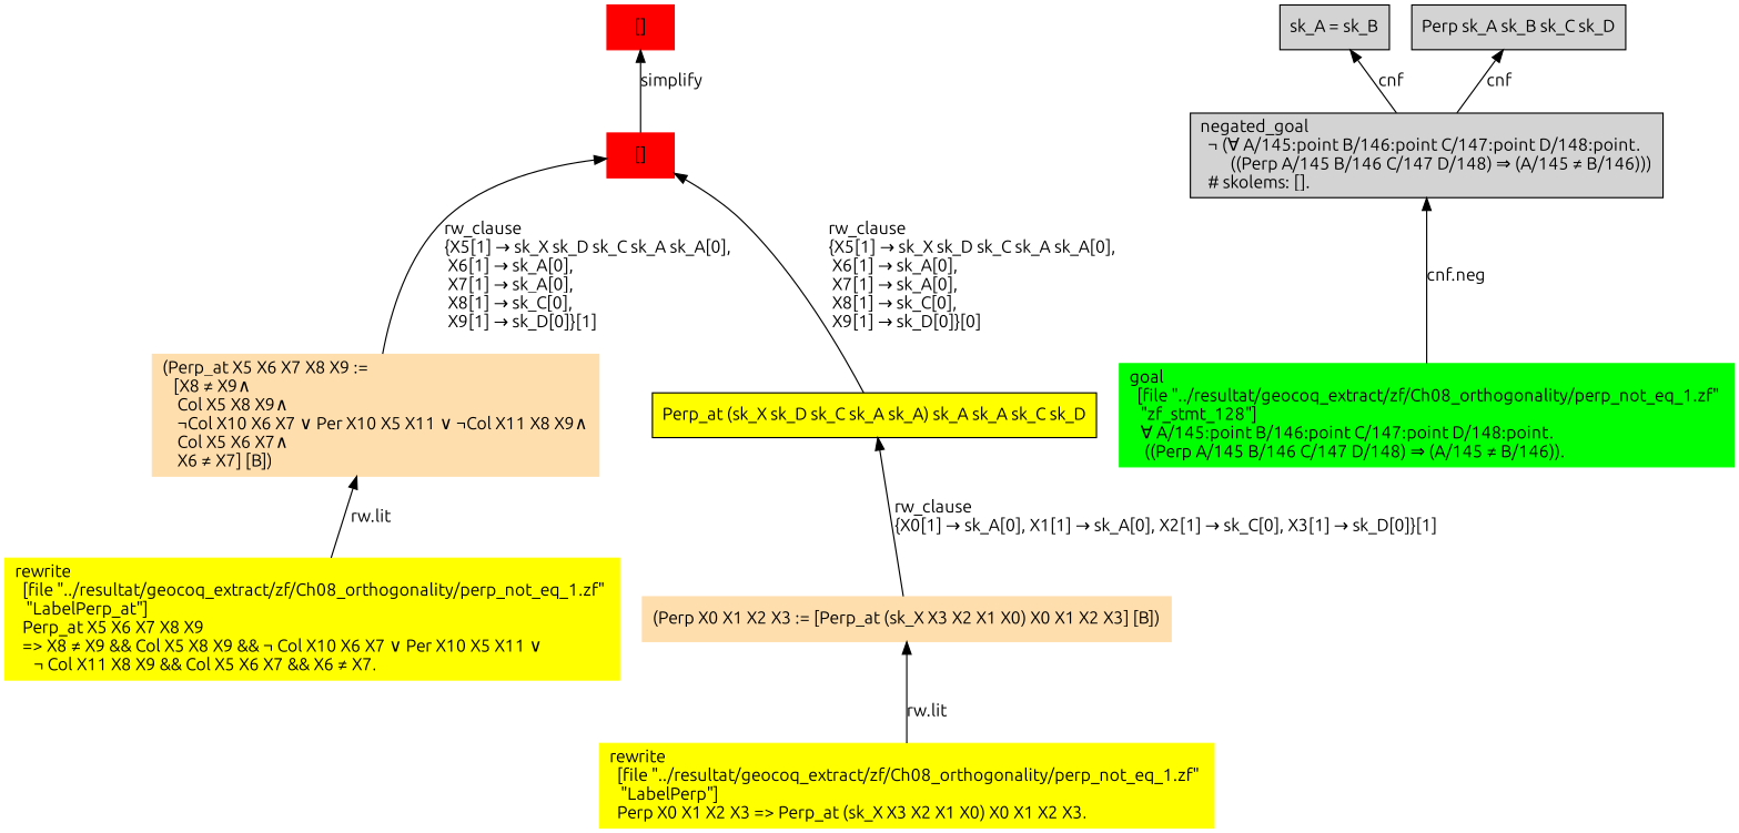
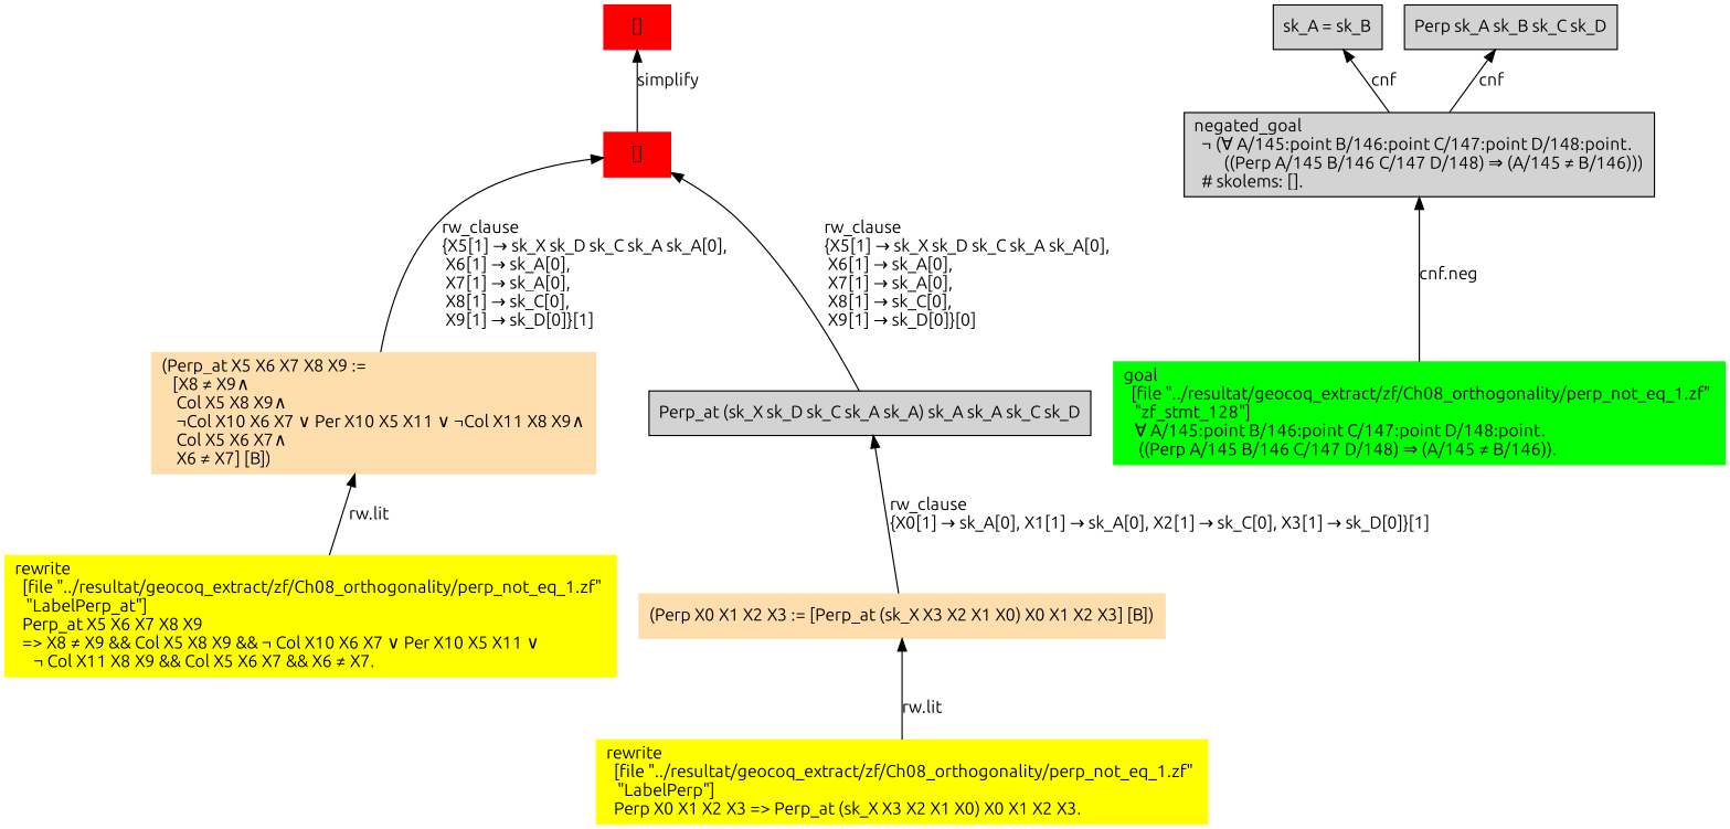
  digraph {
    fontname=Ubuntu
    node [fontname=Ubuntu shape=box style=filled]
    edge [dir=back fontname=Ubuntu]
    n1 [color=red label="[]"]
    n2 [color=red label="[]"]
    n3 [color=navajowhite label="(Perp_at X5 X6 X7 X8 X9 :=\l   [X8 ≠ X9∧\l    Col X5 X8 X9∧\l    ¬Col X10 X6 X7 ∨ Per X10 X5 X11 ∨ ¬Col X11 X8 X9∧\l    Col X5 X6 X7∧\l    X6 ≠ X7] [B])\l"]
-   n4 [label="Perp_at (sk_X sk_D sk_C sk_A sk_A) sk_A sk_A sk_C sk_D\l" fillcolor=yellow]
+   n4 [label="Perp_at (sk_X sk_D sk_C sk_A sk_A) sk_A sk_A sk_C sk_D\l"]
    n5 [color=yellow label="rewrite\l  [file \"../resultat/geocoq_extract/zf/Ch08_orthogonality/perp_not_eq_1.zf\" \l   \"LabelPerp_at\"]\l  Perp_at X5 X6 X7 X8 X9\l  =\> X8 ≠ X9 && Col X5 X8 X9 && ¬ Col X10 X6 X7 ∨ Per X10 X5 X11 ∨ \l     ¬ Col X11 X8 X9 && Col X5 X6 X7 && X6 ≠ X7.\l"]
    n6 [color=navajowhite label="(Perp X0 X1 X2 X3 := [Perp_at (sk_X X3 X2 X1 X0) X0 X1 X2 X3] [B])\l"]
    n7 [color=yellow label="rewrite\l  [file \"../resultat/geocoq_extract/zf/Ch08_orthogonality/perp_not_eq_1.zf\" \l   \"LabelPerp\"]\l  Perp X0 X1 X2 X3 =\> Perp_at (sk_X X3 X2 X1 X0) X0 X1 X2 X3.\l"]
    n8 [label="sk_A = sk_B\l"]
    n9 [label="negated_goal\l  ¬ (∀ A/145:point B/146:point C/147:point D/148:point.\l        ((Perp A/145 B/146 C/147 D/148) ⇒ (A/145 ≠ B/146)))\l  # skolems: [].\l"]
    n10 [label="Perp sk_A sk_B sk_C sk_D\l"]
    n11 [color=green label="goal\l  [file \"../resultat/geocoq_extract/zf/Ch08_orthogonality/perp_not_eq_1.zf\" \l   \"zf_stmt_128\"]\l  ∀ A/145:point B/146:point C/147:point D/148:point.\l    ((Perp A/145 B/146 C/147 D/148) ⇒ (A/145 ≠ B/146)).\l"]
    n1 -> n2 [label=simplify]
    n2 -> n3 [label="rw_clause\l\{X5[1] → sk_X sk_D sk_C sk_A sk_A[0], \l X6[1] → sk_A[0], \l X7[1] → sk_A[0], \l X8[1] → sk_C[0], \l X9[1] → sk_D[0]\}[1]\l"]
    n2 -> n4 [label="rw_clause\l\{X5[1] → sk_X sk_D sk_C sk_A sk_A[0], \l X6[1] → sk_A[0], \l X7[1] → sk_A[0], \l X8[1] → sk_C[0], \l X9[1] → sk_D[0]\}[0]\l"]
    n3 -> n5 [label="rw.lit"]
    n4 -> n6 [label="rw_clause\l\{X0[1] → sk_A[0], X1[1] → sk_A[0], X2[1] → sk_C[0], X3[1] → sk_D[0]\}[1]\l"]
    n6 -> n7 [label="rw.lit"]
    n8 -> n9 [label=cnf]
    n9 -> n11 [label="cnf.neg"]
    n10 -> n9 [label=cnf]
  }
